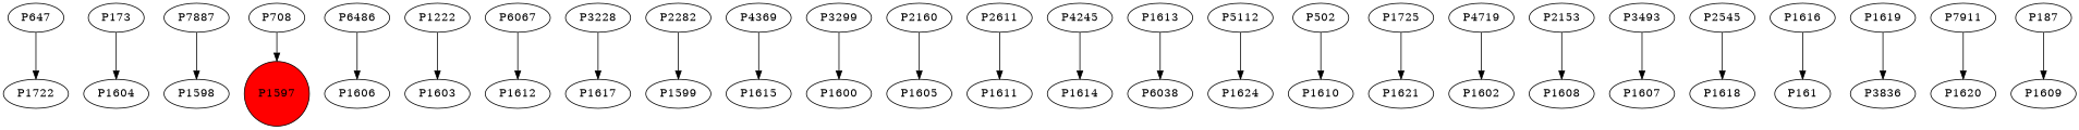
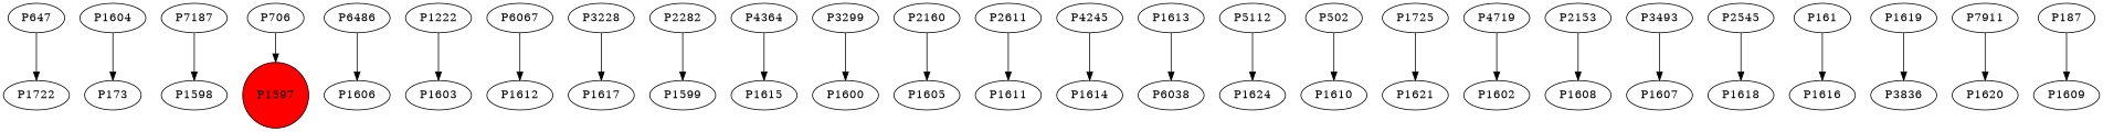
  digraph {
    n1 [label=P1722]
    P647
    P173
    P1604
-   P7187 [label=P7887]
+   P7187
    P1598
    P1597 [fillcolor=red shape=circle style=filled]
-   P706 [label=P708]
+   P706
    P6486
    P1606
    P1222
    P1603
    P6067
    P1612
    P3228
    P1617
    P2282
    P1599
-   P4364 [label=P4369]
+   P4364
    P1615
    P3299
    P1600
    P2160
    P1605
    P2611
    P1611
    P4245
    P1614
    P1613
    P6038
    P5112
    P1624
    P502
    P1610
    n35 [label=P1725]
    P1621
    P4719
    P1602
    P2153
    P1608
    P3493
    P1607
    P2545
    P1618
    P161
    P1616
    P1619
    P3836
    P7911
    P1620
    P187
    P1609
    P647 -> n1
-   P173 -> P1604
+   P1604 -> P173
    P7187 -> P1598
    P706 -> P1597
    P6486 -> P1606
    P1222 -> P1603
    P6067 -> P1612
    P3228 -> P1617
    P2282 -> P1599
    P4364 -> P1615
    P3299 -> P1600
    P2160 -> P1605
    P2611 -> P1611
    P4245 -> P1614
    P1613 -> P6038
    P5112 -> P1624
    P502 -> P1610
    n35 -> P1621
    P4719 -> P1602
    P2153 -> P1608
    P3493 -> P1607
    P2545 -> P1618
-   P1616 -> P161
+   P161 -> P1616
    P1619 -> P3836
    P7911 -> P1620
    P187 -> P1609
  }
